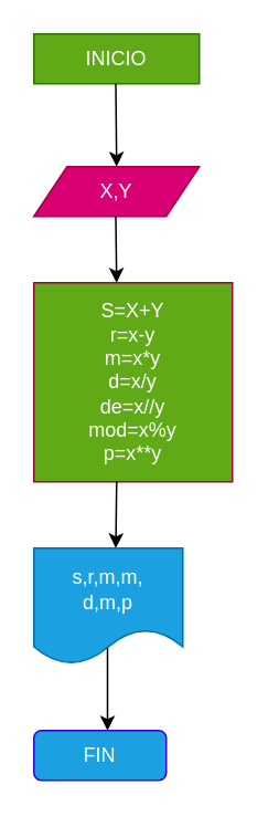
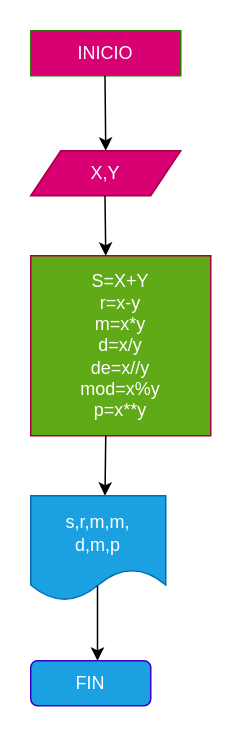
  <mxCell id="0" />
  <mxCell id="1" parent="0" />
- <mxCell id="2" value="INICIO" style="rounded=0;whiteSpace=wrap;html=1;fillColor=#60a917;strokeColor=#2D7600;fontColor=#ffffff;" vertex="1" parent="1"><mxGeometry x="20" y="20" width="100" height="30" as="geometry" /></mxCell>
+ <mxCell id="2" value="INICIO" style="rounded=0;whiteSpace=wrap;html=1;fillColor=#d80073;strokeColor=#2D7600;fontColor=#ffffff;" vertex="1" parent="1"><mxGeometry x="20" y="20" width="100" height="30" as="geometry" /></mxCell>
  <mxCell id="3" value="X,Y" style="shape=parallelogram;perimeter=parallelogramPerimeter;whiteSpace=wrap;html=1;fixedSize=1;fillColor=#d80073;fontColor=#ffffff;strokeColor=#A50040;" vertex="1" parent="1"><mxGeometry x="20" y="100" width="100" height="30" as="geometry" /></mxCell>
  <mxCell id="4" value="S=X+Y&lt;br&gt;r=x-y&lt;br&gt;m=x*y&lt;br&gt;d=x/y&lt;br&gt;de=x//y&lt;br&gt;mod=x%y&lt;br&gt;p=x**y" style="whiteSpace=wrap;html=1;aspect=fixed;fillColor=#60a917;fontColor=#ffffff;strokeColor=#A50040;" vertex="1" parent="1"><mxGeometry x="20" y="170" width="120" height="120" as="geometry" /></mxCell>
  <mxCell id="5" value="" style="endArrow=classic;html=1;" edge="1" parent="1"><mxGeometry width="50" height="50" relative="1" as="geometry"><mxPoint x="69.5" y="50" as="sourcePoint" /><mxPoint x="70" y="100" as="targetPoint" /></mxGeometry></mxCell>
  <mxCell id="6" value="" style="endArrow=classic;html=1;" edge="1" parent="1"><mxGeometry width="50" height="50" relative="1" as="geometry"><mxPoint x="69.5" y="130" as="sourcePoint" /><mxPoint x="70" y="170" as="targetPoint" /></mxGeometry></mxCell>
  <mxCell id="7" value="" style="endArrow=classic;html=1;" edge="1" parent="1"><mxGeometry width="50" height="50" relative="1" as="geometry"><mxPoint x="70" y="290" as="sourcePoint" /><mxPoint x="69.5" y="330" as="targetPoint" /></mxGeometry></mxCell>
  <mxCell id="8" value="s,r,m,m,&lt;br&gt;d,m,p" style="shape=document;whiteSpace=wrap;html=1;boundedLbl=1;fillColor=#1ba1e2;fontColor=#ffffff;strokeColor=#006EAF;" vertex="1" parent="1"><mxGeometry x="20" y="330" width="90" height="70" as="geometry" /></mxCell>
  <mxCell id="9" value="" style="endArrow=classic;html=1;" edge="1" parent="1"><mxGeometry width="50" height="50" relative="1" as="geometry"><mxPoint x="64.5" y="390" as="sourcePoint" /><mxPoint x="64.5" y="440" as="targetPoint" /></mxGeometry></mxCell>
  <mxCell id="10" value="FIN" style="rounded=1;whiteSpace=wrap;html=1;fillColor=#1ba1e2;fontColor=#ffffff;strokeColor=#3700CC;" vertex="1" parent="1"><mxGeometry x="20" y="440" width="80" height="30" as="geometry" /></mxCell>
